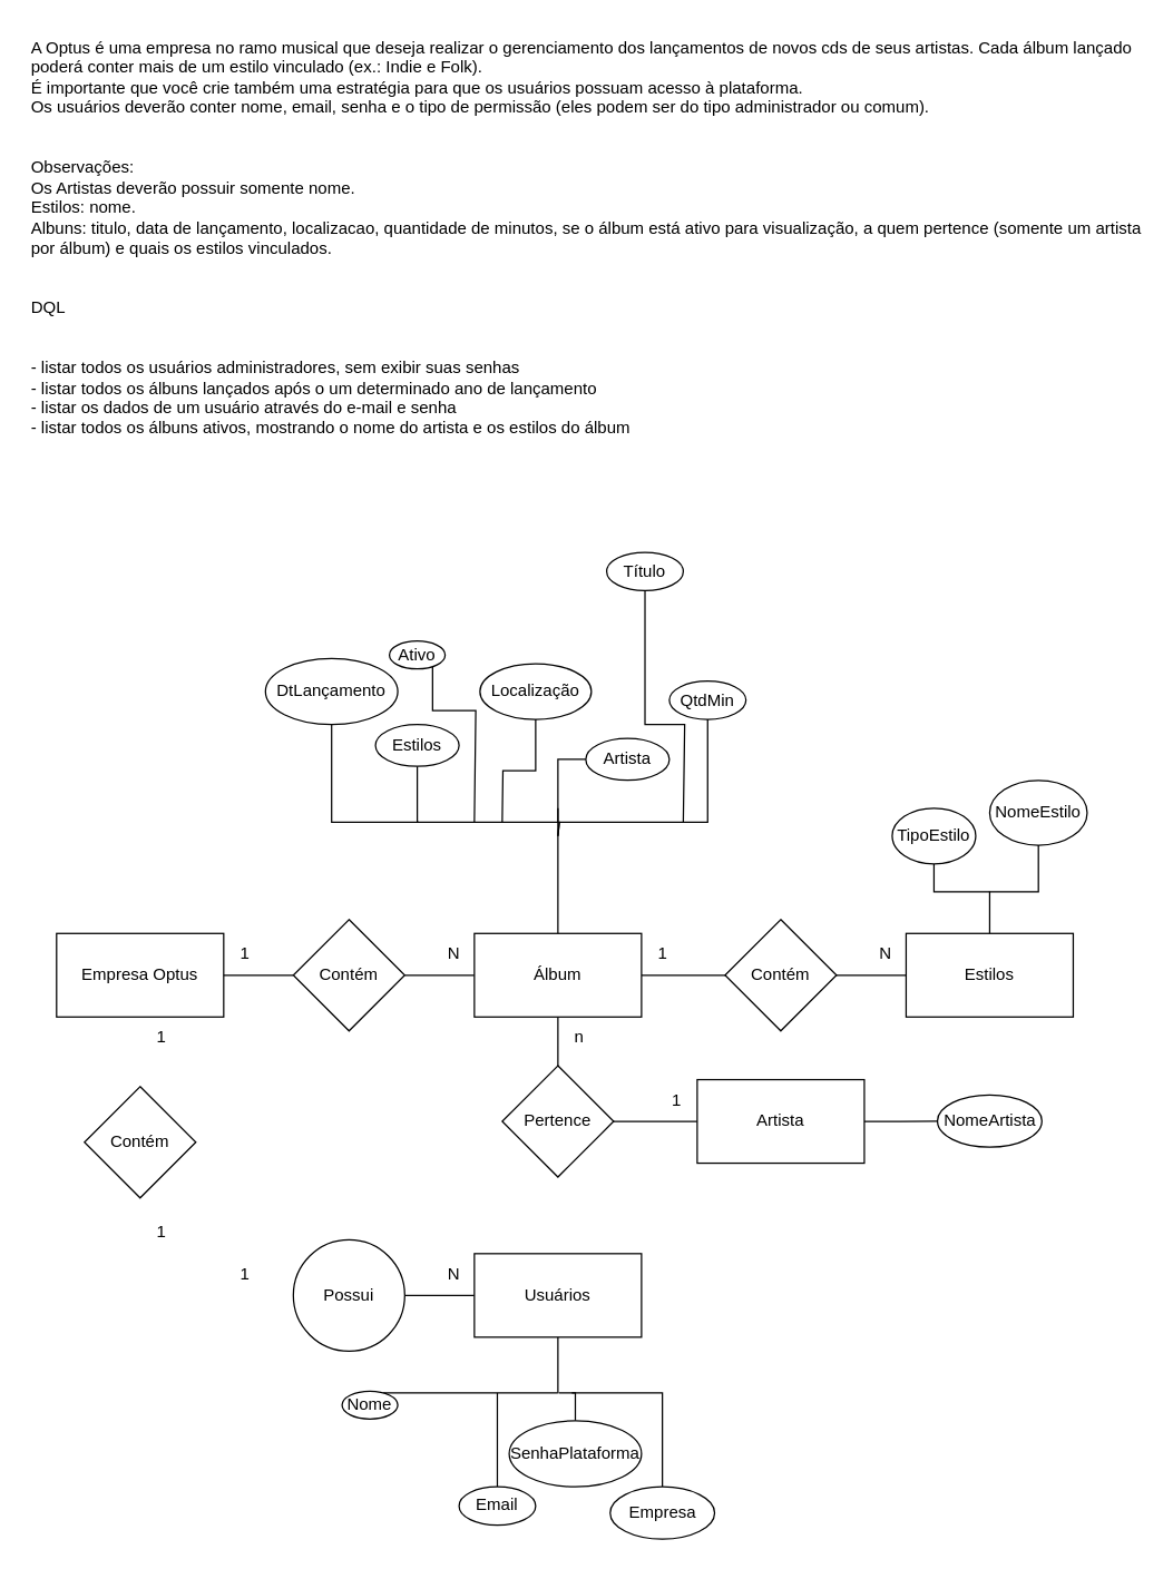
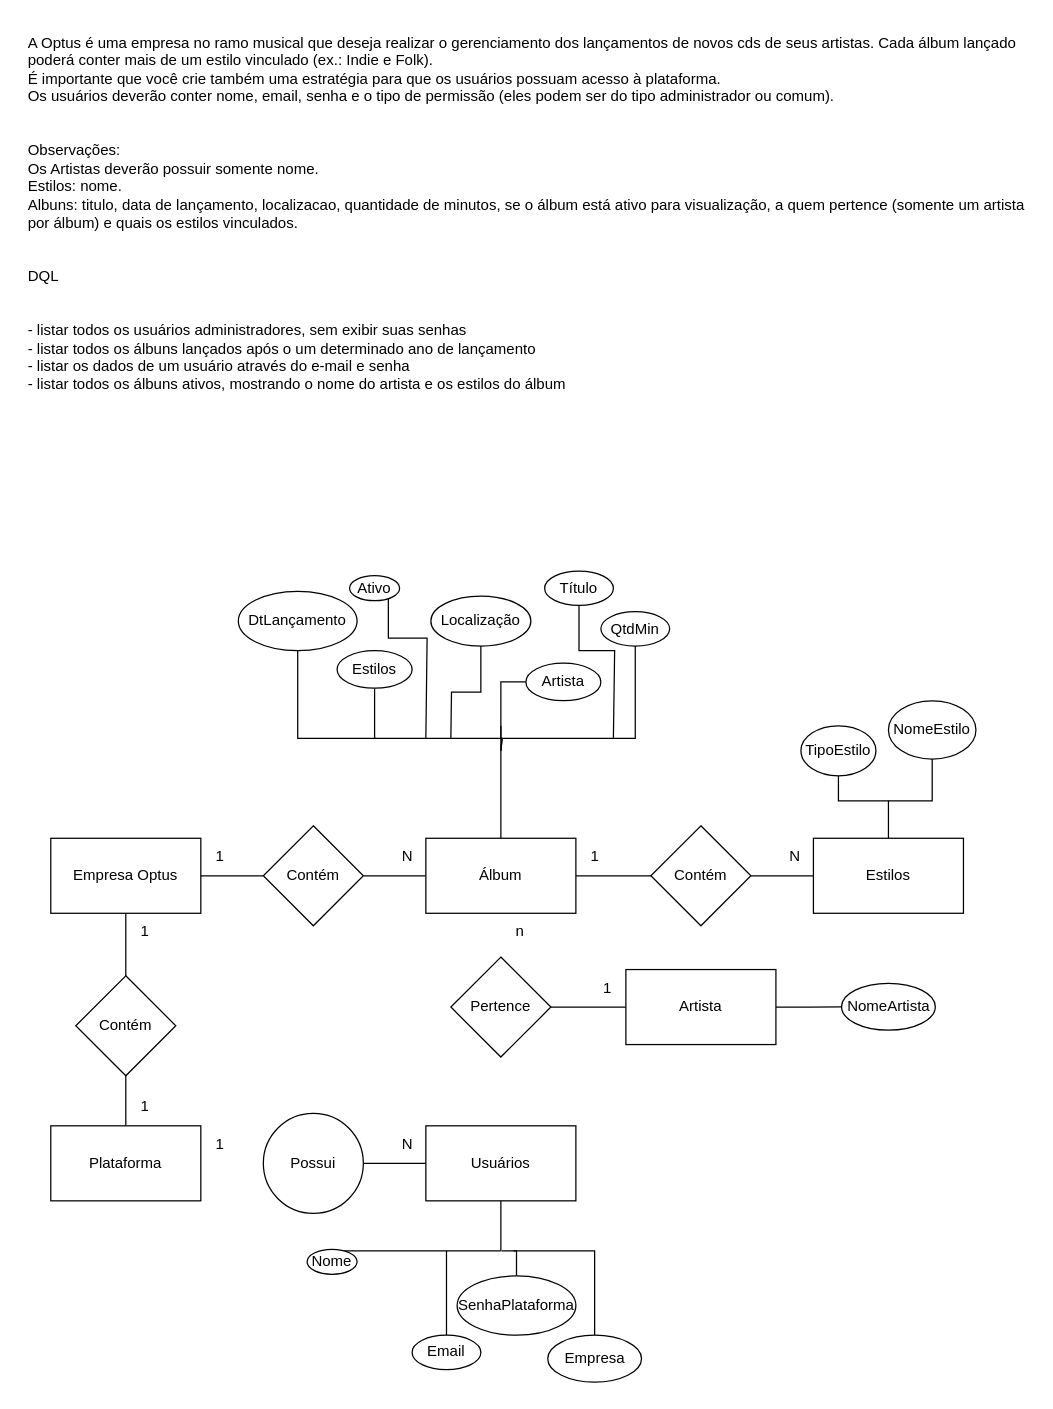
  <mxCell id="0" />
  <mxCell id="1" parent="0" />
  <mxCell id="2" value="A Optus é uma empresa no ramo musical que deseja realizar o gerenciamento dos lançamentos de novos cds de seus artistas. Cada álbum lançado poderá conter mais de um estilo vinculado (ex.: Indie e Folk).&#10;É importante que você crie também uma estratégia para que os usuários possuam acesso à plataforma.&#10;Os usuários deverão conter nome, email, senha e o tipo de permissão (eles podem ser do tipo administrador ou comum).&#10;&#10;&#10;Observações:&#10;Os Artistas deverão possuir somente nome.&#10;Estilos: nome.&#10;Albuns: titulo, data de lançamento, localizacao, quantidade de minutos, se o álbum está ativo para visualização, a quem pertence (somente um artista por álbum) e quais os estilos vinculados.&#10;&#10;&#10;DQL&#10;&#10;&#10;- listar todos os usuários administradores, sem exibir suas senhas&#10;- listar todos os álbuns lançados após o um determinado ano de lançamento&#10;- listar os dados de um usuário através do e-mail e senha&#10;- listar todos os álbuns ativos, mostrando o nome do artista e os estilos do álbum" style="text;whiteSpace=wrap;" vertex="1" parent="1"><mxGeometry x="20" y="20" width="800" height="310" as="geometry" /></mxCell>
  <mxCell id="3" value="" style="edgeStyle=orthogonalEdgeStyle;rounded=0;orthogonalLoop=1;jettySize=auto;html=1;endArrow=none;endFill=0;" edge="1" parent="1" source="11" target="9"><mxGeometry relative="1" as="geometry" /></mxCell>
+ <mxCell id="4" value="" style="edgeStyle=orthogonalEdgeStyle;rounded=0;orthogonalLoop=1;jettySize=auto;html=1;endArrow=none;endFill=0;" edge="1" parent="1" source="5" target="22"><mxGeometry relative="1" as="geometry" /></mxCell>
  <mxCell id="5" value="Empresa Optus" style="rounded=0;whiteSpace=wrap;html=1;" vertex="1" parent="1"><mxGeometry x="40" y="670" width="120" height="60" as="geometry" /></mxCell>
  <mxCell id="6" value="" style="edgeStyle=orthogonalEdgeStyle;rounded=0;orthogonalLoop=1;jettySize=auto;html=1;endArrow=none;endFill=0;" edge="1" parent="1" source="9" target="13"><mxGeometry relative="1" as="geometry" /></mxCell>
- <mxCell id="7" value="" style="edgeStyle=orthogonalEdgeStyle;rounded=0;orthogonalLoop=1;jettySize=auto;html=1;endArrow=none;endFill=0;" edge="1" parent="1" source="9" target="33"><mxGeometry relative="1" as="geometry" /></mxCell>
  <mxCell id="8" style="edgeStyle=orthogonalEdgeStyle;rounded=0;orthogonalLoop=1;jettySize=auto;html=1;endArrow=none;endFill=0;" edge="1" parent="1" source="9"><mxGeometry relative="1" as="geometry"><mxPoint x="400" y="580" as="targetPoint" /></mxGeometry></mxCell>
  <mxCell id="9" value="Álbum" style="whiteSpace=wrap;html=1;rounded=0;" vertex="1" parent="1"><mxGeometry x="340" y="670" width="120" height="60" as="geometry" /></mxCell>
  <mxCell id="10" value="" style="edgeStyle=orthogonalEdgeStyle;rounded=0;orthogonalLoop=1;jettySize=auto;html=1;endArrow=none;endFill=0;" edge="1" parent="1" source="5" target="11"><mxGeometry relative="1" as="geometry"><mxPoint x="380" y="670" as="sourcePoint" /><mxPoint x="380" y="870" as="targetPoint" /></mxGeometry></mxCell>
  <mxCell id="11" value="Contém" style="rhombus;whiteSpace=wrap;html=1;" vertex="1" parent="1"><mxGeometry x="210" y="660" width="80" height="80" as="geometry" /></mxCell>
  <mxCell id="12" value="" style="edgeStyle=orthogonalEdgeStyle;rounded=0;orthogonalLoop=1;jettySize=auto;html=1;endArrow=none;endFill=0;" edge="1" parent="1" source="13" target="17"><mxGeometry relative="1" as="geometry"><Array as="points"><mxPoint x="710" y="640" /><mxPoint x="745" y="640" /></Array></mxGeometry></mxCell>
  <mxCell id="13" value="Estilos" style="rounded=0;whiteSpace=wrap;html=1;" vertex="1" parent="1"><mxGeometry x="650" y="670" width="120" height="60" as="geometry" /></mxCell>
  <mxCell id="14" value="Contém" style="rhombus;whiteSpace=wrap;html=1;" vertex="1" parent="1"><mxGeometry x="520" y="660" width="80" height="80" as="geometry" /></mxCell>
  <mxCell id="15" style="edgeStyle=orthogonalEdgeStyle;rounded=0;orthogonalLoop=1;jettySize=auto;html=1;endArrow=none;endFill=0;" edge="1" parent="1" source="16"><mxGeometry relative="1" as="geometry"><mxPoint x="710" y="640" as="targetPoint" /><Array as="points"><mxPoint x="670" y="640" /><mxPoint x="710" y="640" /></Array></mxGeometry></mxCell>
  <mxCell id="16" value="TipoEstilo" style="ellipse;whiteSpace=wrap;html=1;" vertex="1" parent="1"><mxGeometry x="640" y="580" width="60" height="40" as="geometry" /></mxCell>
  <mxCell id="17" value="NomeEstilo" style="ellipse;whiteSpace=wrap;html=1;" vertex="1" parent="1"><mxGeometry x="710" y="560" width="70" height="46.67" as="geometry" /></mxCell>
  <mxCell id="18" value="1" style="text;html=1;align=center;verticalAlign=middle;resizable=0;points=[];autosize=1;strokeColor=none;fillColor=none;" vertex="1" parent="1"><mxGeometry x="160" y="670" width="30" height="30" as="geometry" /></mxCell>
  <mxCell id="19" value="N" style="text;html=1;align=center;verticalAlign=middle;resizable=0;points=[];autosize=1;strokeColor=none;fillColor=none;" vertex="1" parent="1"><mxGeometry x="310" y="670" width="30" height="30" as="geometry" /></mxCell>
  <mxCell id="20" value="1" style="text;html=1;align=center;verticalAlign=middle;resizable=0;points=[];autosize=1;strokeColor=none;fillColor=none;" vertex="1" parent="1"><mxGeometry x="460" y="670" width="30" height="30" as="geometry" /></mxCell>
  <mxCell id="21" value="N" style="text;html=1;align=center;verticalAlign=middle;resizable=0;points=[];autosize=1;strokeColor=none;fillColor=none;" vertex="1" parent="1"><mxGeometry x="620" y="670" width="30" height="30" as="geometry" /></mxCell>
+ <mxCell id="22" value="Plataforma" style="whiteSpace=wrap;html=1;rounded=0;" vertex="1" parent="1"><mxGeometry x="40" y="900" width="120" height="60" as="geometry" /></mxCell>
  <mxCell id="23" value="Contém" style="rhombus;whiteSpace=wrap;html=1;" vertex="1" parent="1"><mxGeometry x="60" y="780" width="80" height="80" as="geometry" /></mxCell>
  <mxCell id="24" value="1" style="text;html=1;align=center;verticalAlign=middle;resizable=0;points=[];autosize=1;strokeColor=none;fillColor=none;" vertex="1" parent="1"><mxGeometry x="100" y="730" width="30" height="30" as="geometry" /></mxCell>
  <mxCell id="25" value="1" style="text;html=1;align=center;verticalAlign=middle;resizable=0;points=[];autosize=1;strokeColor=none;fillColor=none;" vertex="1" parent="1"><mxGeometry x="100" y="870" width="30" height="30" as="geometry" /></mxCell>
  <mxCell id="26" value="" style="edgeStyle=orthogonalEdgeStyle;rounded=0;orthogonalLoop=1;jettySize=auto;html=1;endArrow=none;endFill=0;" edge="1" parent="1" source="27" target="29"><mxGeometry relative="1" as="geometry" /></mxCell>
  <mxCell id="27" value="Possui" style="ellipse;whiteSpace=wrap;html=1;" vertex="1" parent="1"><mxGeometry x="210" y="890" width="80" height="80" as="geometry" /></mxCell>
  <mxCell id="28" value="" style="edgeStyle=orthogonalEdgeStyle;rounded=0;orthogonalLoop=1;jettySize=auto;html=1;endArrow=none;endFill=0;" edge="1" parent="1" source="29"><mxGeometry relative="1" as="geometry"><mxPoint x="400" y="1000" as="targetPoint" /></mxGeometry></mxCell>
  <mxCell id="29" value="Usuários" style="whiteSpace=wrap;html=1;rounded=0;" vertex="1" parent="1"><mxGeometry x="340" y="900" width="120" height="60" as="geometry" /></mxCell>
  <mxCell id="30" value="1" style="text;html=1;align=center;verticalAlign=middle;resizable=0;points=[];autosize=1;strokeColor=none;fillColor=none;" vertex="1" parent="1"><mxGeometry x="160" y="900" width="30" height="30" as="geometry" /></mxCell>
  <mxCell id="31" value="N" style="text;html=1;align=center;verticalAlign=middle;resizable=0;points=[];autosize=1;strokeColor=none;fillColor=none;" vertex="1" parent="1"><mxGeometry x="310" y="900" width="30" height="30" as="geometry" /></mxCell>
  <mxCell id="32" value="" style="edgeStyle=orthogonalEdgeStyle;rounded=0;orthogonalLoop=1;jettySize=auto;html=1;endArrow=none;endFill=0;" edge="1" parent="1" source="33" target="35"><mxGeometry relative="1" as="geometry" /></mxCell>
  <mxCell id="33" value="Pertence" style="rhombus;whiteSpace=wrap;html=1;rounded=0;" vertex="1" parent="1"><mxGeometry x="360" y="765" width="80" height="80" as="geometry" /></mxCell>
  <mxCell id="34" value="" style="edgeStyle=orthogonalEdgeStyle;rounded=0;orthogonalLoop=1;jettySize=auto;html=1;endArrow=none;endFill=0;" edge="1" parent="1" source="35" target="36"><mxGeometry relative="1" as="geometry" /></mxCell>
  <mxCell id="35" value="Artista" style="whiteSpace=wrap;html=1;rounded=0;" vertex="1" parent="1"><mxGeometry x="500" y="775" width="120" height="60" as="geometry" /></mxCell>
  <mxCell id="36" value="NomeArtista" style="ellipse;whiteSpace=wrap;html=1;rounded=0;" vertex="1" parent="1"><mxGeometry x="672.5" y="786" width="75" height="37.5" as="geometry" /></mxCell>
  <mxCell id="37" value="1" style="text;html=1;align=center;verticalAlign=middle;resizable=0;points=[];autosize=1;strokeColor=none;fillColor=none;" vertex="1" parent="1"><mxGeometry x="470" y="775" width="30" height="30" as="geometry" /></mxCell>
  <mxCell id="38" value="n" style="text;html=1;align=center;verticalAlign=middle;resizable=0;points=[];autosize=1;strokeColor=none;fillColor=none;" vertex="1" parent="1"><mxGeometry x="400" y="730" width="30" height="30" as="geometry" /></mxCell>
  <mxCell id="39" style="edgeStyle=orthogonalEdgeStyle;rounded=0;orthogonalLoop=1;jettySize=auto;html=1;endArrow=none;endFill=0;" edge="1" parent="1" source="40"><mxGeometry relative="1" as="geometry"><mxPoint x="400" y="1000" as="targetPoint" /><Array as="points"><mxPoint x="325" y="1000" /><mxPoint x="401" y="1000" /></Array></mxGeometry></mxCell>
  <mxCell id="40" value="Nome" style="ellipse;whiteSpace=wrap;html=1;rounded=0;" vertex="1" parent="1"><mxGeometry x="245" y="998.75" width="40" height="20" as="geometry" /></mxCell>
  <mxCell id="41" style="edgeStyle=orthogonalEdgeStyle;rounded=0;orthogonalLoop=1;jettySize=auto;html=1;endArrow=none;endFill=0;" edge="1" parent="1" source="42"><mxGeometry relative="1" as="geometry"><mxPoint x="400" y="1000" as="targetPoint" /></mxGeometry></mxCell>
  <mxCell id="42" value="SenhaPlataforma" style="ellipse;whiteSpace=wrap;html=1;rounded=0;" vertex="1" parent="1"><mxGeometry x="365" y="1020" width="95" height="47.5" as="geometry" /></mxCell>
  <mxCell id="43" style="edgeStyle=orthogonalEdgeStyle;rounded=0;orthogonalLoop=1;jettySize=auto;html=1;endArrow=none;endFill=0;" edge="1" parent="1" source="44"><mxGeometry relative="1" as="geometry"><mxPoint x="356.5" y="1000" as="targetPoint" /></mxGeometry></mxCell>
  <mxCell id="44" value="Email" style="ellipse;whiteSpace=wrap;html=1;rounded=0;" vertex="1" parent="1"><mxGeometry x="329" y="1067.5" width="55" height="27.5" as="geometry" /></mxCell>
  <mxCell id="45" style="edgeStyle=orthogonalEdgeStyle;rounded=0;orthogonalLoop=1;jettySize=auto;html=1;endArrow=none;endFill=0;" edge="1" parent="1" source="46"><mxGeometry relative="1" as="geometry"><mxPoint x="410" y="1000" as="targetPoint" /><Array as="points"><mxPoint x="475" y="1000" /></Array></mxGeometry></mxCell>
  <mxCell id="46" value="Empresa" style="ellipse;whiteSpace=wrap;html=1;rounded=0;" vertex="1" parent="1"><mxGeometry x="437.5" y="1067.5" width="75" height="37.5" as="geometry" /></mxCell>
  <mxCell id="47" style="edgeStyle=orthogonalEdgeStyle;rounded=0;orthogonalLoop=1;jettySize=auto;html=1;endArrow=none;endFill=0;" edge="1" parent="1" source="48"><mxGeometry relative="1" as="geometry"><mxPoint x="490" y="590" as="targetPoint" /><Array as="points"><mxPoint x="463" y="520" /><mxPoint x="491" y="520" /></Array></mxGeometry></mxCell>
- <mxCell id="48" value="Título" style="ellipse;whiteSpace=wrap;html=1;rounded=0;" vertex="1" parent="1"><mxGeometry x="435" y="396.25" width="55" height="27.5" as="geometry" /></mxCell>
+ <mxCell id="48" value="Título" style="ellipse;whiteSpace=wrap;html=1;rounded=0;" vertex="1" parent="1"><mxGeometry x="435" y="456.25" width="55" height="27.5" as="geometry" /></mxCell>
  <mxCell id="49" style="edgeStyle=orthogonalEdgeStyle;rounded=0;orthogonalLoop=1;jettySize=auto;html=1;endArrow=none;endFill=0;" edge="1" parent="1" source="50"><mxGeometry relative="1" as="geometry"><mxPoint x="300" y="590" as="targetPoint" /><Array as="points"><mxPoint x="238" y="590" /></Array></mxGeometry></mxCell>
  <mxCell id="50" value="DtLançamento" style="ellipse;whiteSpace=wrap;html=1;rounded=0;" vertex="1" parent="1"><mxGeometry x="190" y="472.5" width="95" height="47.5" as="geometry" /></mxCell>
  <mxCell id="51" style="edgeStyle=orthogonalEdgeStyle;rounded=0;orthogonalLoop=1;jettySize=auto;html=1;endArrow=none;endFill=0;" edge="1" parent="1" source="52"><mxGeometry relative="1" as="geometry"><mxPoint x="360" y="590" as="targetPoint" /></mxGeometry></mxCell>
  <mxCell id="52" value="Localização" style="ellipse;whiteSpace=wrap;html=1;rounded=0;" vertex="1" parent="1"><mxGeometry x="344" y="476.25" width="80" height="40" as="geometry" /></mxCell>
  <mxCell id="53" style="edgeStyle=orthogonalEdgeStyle;rounded=0;orthogonalLoop=1;jettySize=auto;html=1;endArrow=none;endFill=0;" edge="1" parent="1" source="54"><mxGeometry relative="1" as="geometry"><mxPoint x="400" y="600" as="targetPoint" /><Array as="points"><mxPoint x="508" y="590" /><mxPoint x="401" y="590" /></Array></mxGeometry></mxCell>
  <mxCell id="54" value="QtdMin" style="ellipse;whiteSpace=wrap;html=1;rounded=0;" vertex="1" parent="1"><mxGeometry x="480" y="488.75" width="55" height="27.5" as="geometry" /></mxCell>
  <mxCell id="55" style="edgeStyle=orthogonalEdgeStyle;rounded=0;orthogonalLoop=1;jettySize=auto;html=1;endArrow=none;endFill=0;" edge="1" parent="1" source="56"><mxGeometry relative="1" as="geometry"><mxPoint x="340" y="590" as="targetPoint" /><Array as="points"><mxPoint x="310" y="510" /><mxPoint x="341" y="510" /></Array></mxGeometry></mxCell>
  <mxCell id="56" value="Ativo" style="ellipse;whiteSpace=wrap;html=1;rounded=0;" vertex="1" parent="1"><mxGeometry x="279" y="460" width="40" height="20" as="geometry" /></mxCell>
  <mxCell id="57" style="edgeStyle=orthogonalEdgeStyle;rounded=0;orthogonalLoop=1;jettySize=auto;html=1;endArrow=none;endFill=0;" edge="1" parent="1" source="58"><mxGeometry relative="1" as="geometry"><mxPoint x="400" y="590" as="targetPoint" /></mxGeometry></mxCell>
  <mxCell id="58" value="Artista" style="ellipse;whiteSpace=wrap;html=1;rounded=0;" vertex="1" parent="1"><mxGeometry x="420" y="530" width="60" height="30" as="geometry" /></mxCell>
  <mxCell id="59" style="edgeStyle=orthogonalEdgeStyle;rounded=0;orthogonalLoop=1;jettySize=auto;html=1;endArrow=none;endFill=0;" edge="1" parent="1" source="60"><mxGeometry relative="1" as="geometry"><mxPoint x="400" y="600" as="targetPoint" /><Array as="points"><mxPoint x="299" y="590" /><mxPoint x="401" y="590" /></Array></mxGeometry></mxCell>
  <mxCell id="60" value="Estilos" style="ellipse;whiteSpace=wrap;html=1;rounded=0;" vertex="1" parent="1"><mxGeometry x="269" y="520" width="60" height="30" as="geometry" /></mxCell>
